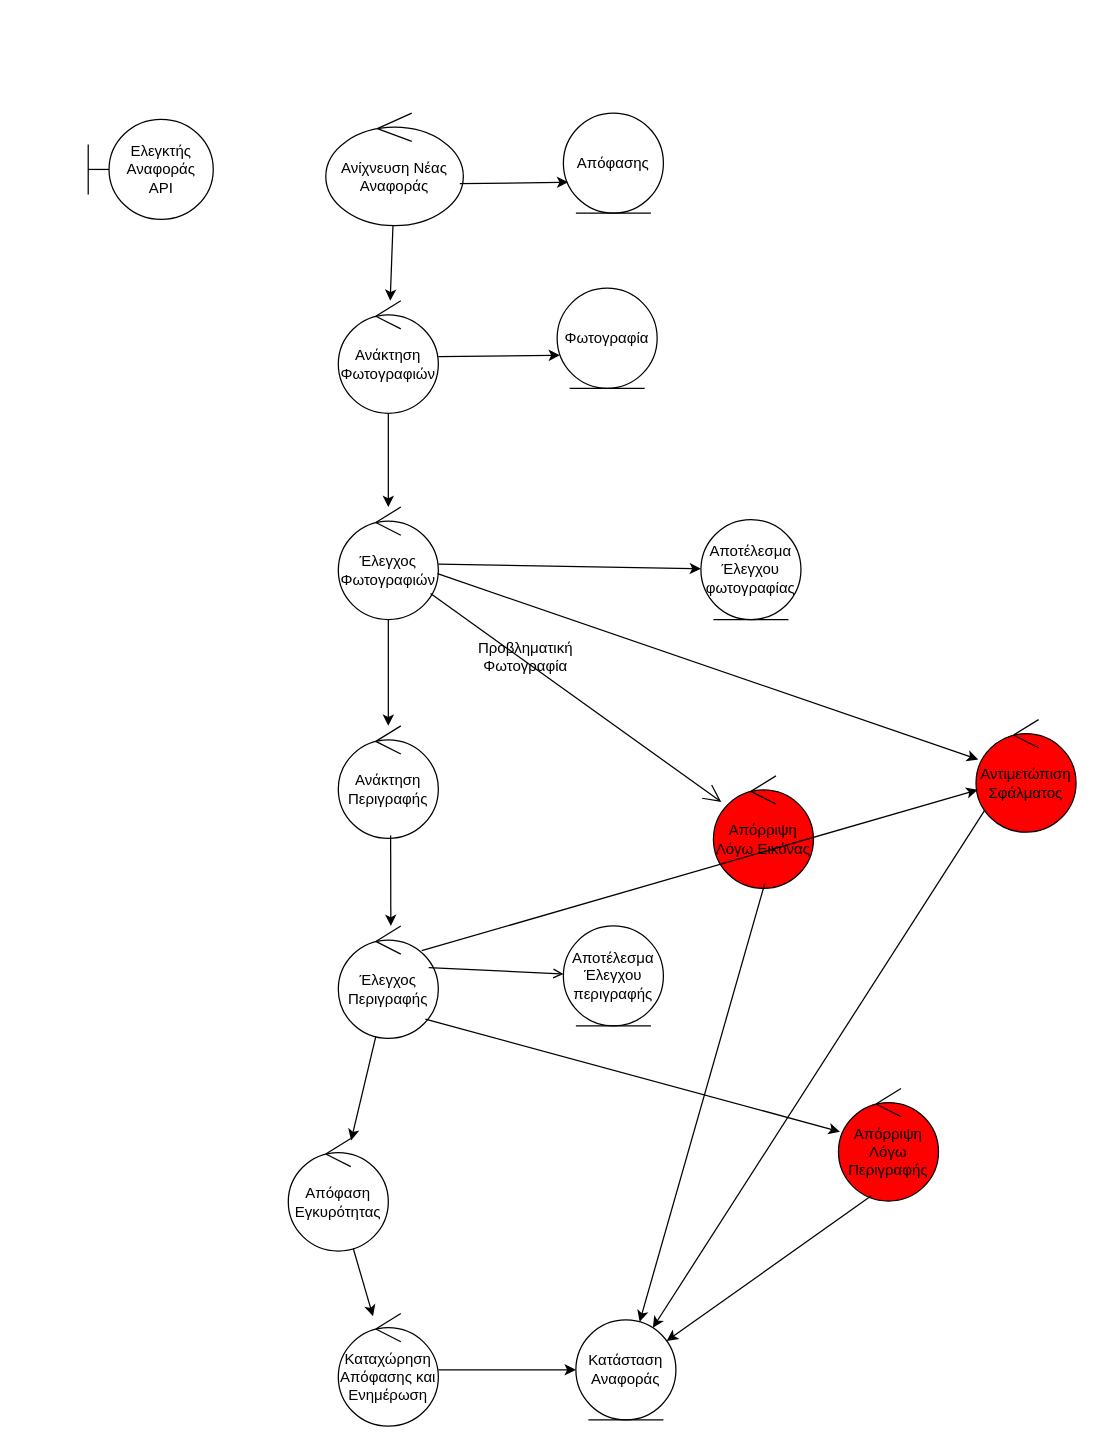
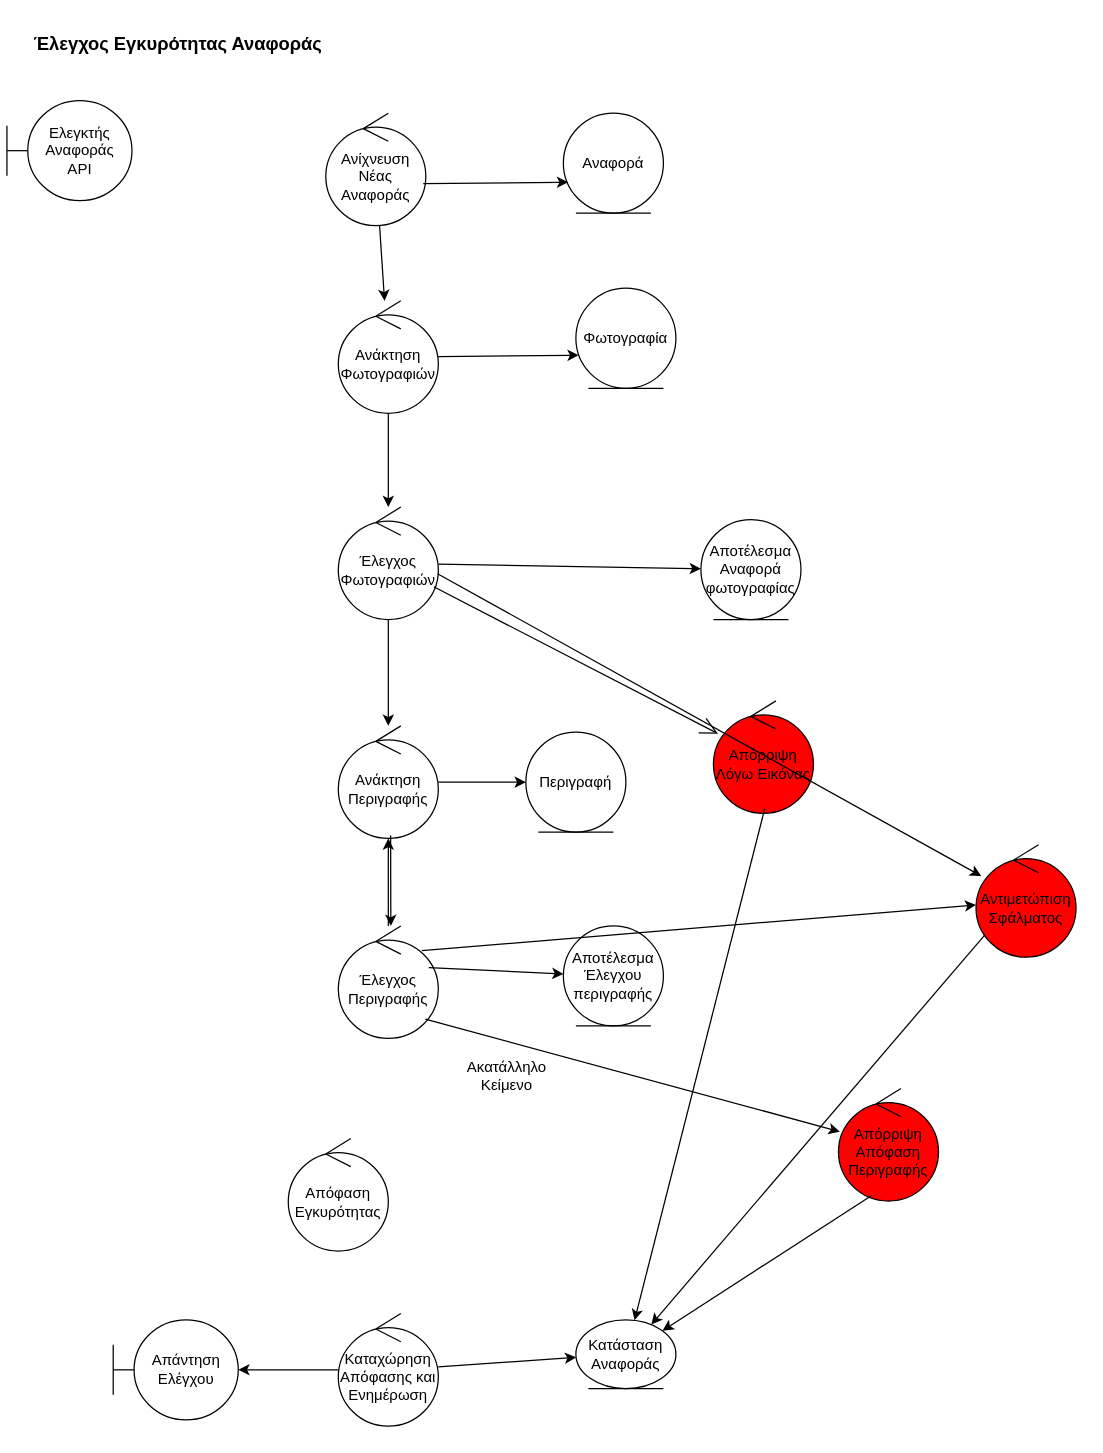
  <mxCell id="0" />
  <mxCell id="1" parent="0" />
- <mxCell id="2" value="Ελεγκτής Αναφοράς&lt;div&gt;API&lt;/div&gt;" style="shape=umlBoundary;whiteSpace=wrap;html=1;" vertex="1" parent="1"><mxGeometry x="70" y="95" width="100" height="80" as="geometry" /></mxCell>
- <mxCell id="3" value="Ανίχνευση Νέας Αναφοράς" style="ellipse;shape=umlControl;whiteSpace=wrap;html=1;" vertex="1" parent="1"><mxGeometry x="260" y="90" width="110" height="90" as="geometry" /></mxCell>
- <mxCell id="4" value="Απόφασης" style="ellipse;shape=umlEntity;whiteSpace=wrap;html=1;" vertex="1" parent="1"><mxGeometry x="450" y="90" width="80" height="80" as="geometry" /></mxCell>
+ <mxCell id="2" value="Ελεγκτής Αναφοράς&lt;div&gt;API&lt;/div&gt;" style="shape=umlBoundary;whiteSpace=wrap;html=1;" vertex="1" parent="1"><mxGeometry x="5" y="80" width="100" height="80" as="geometry" /></mxCell>
+ <mxCell id="3" value="Ανίχνευση Νέας Αναφοράς" style="ellipse;shape=umlControl;whiteSpace=wrap;html=1;" vertex="1" parent="1"><mxGeometry x="260" y="90" width="80" height="90" as="geometry" /></mxCell>
+ <mxCell id="4" value="Αναφορά" style="ellipse;shape=umlEntity;whiteSpace=wrap;html=1;" vertex="1" parent="1"><mxGeometry x="450" y="90" width="80" height="80" as="geometry" /></mxCell>
  <mxCell id="5" value="Ανάκτηση Φωτογραφιών&lt;span style=&quot;color: rgba(0, 0, 0, 0); font-family: monospace; font-size: 0px; text-align: start; text-wrap-mode: nowrap;&quot;&gt;%3CmxGraphModel%3E%3Croot%3E%3CmxCell%20id%3D%220%22%2F%3E%3CmxCell%20id%3D%221%22%20parent%3D%220%22%2F%3E%3CmxCell%20id%3D%222%22%20value%3D%22%CE%91%CE%BD%CE%AF%CF%87%CE%BD%CE%B5%CF%85%CF%83%CE%B7%20%CE%9D%CE%AD%CE%B1%CF%82%20%CE%91%CE%BD%CE%B1%CF%86%CE%BF%CF%81%CE%AC%CF%82%22%20style%3D%22ellipse%3Bshape%3DumlControl%3BwhiteSpace%3Dwrap%3Bhtml%3D1%3B%22%20vertex%3D%221%22%20parent%3D%221%22%3E%3CmxGeometry%20x%3D%22440%22%20y%3D%22180%22%20width%3D%2280%22%20height%3D%2290%22%20as%3D%22geometry%22%2F%3E%3C%2FmxCell%3E%3C%2Froot%3E%3C%2FmxGraphModel%3E&lt;/span&gt;" style="ellipse;shape=umlControl;whiteSpace=wrap;html=1;" vertex="1" parent="1"><mxGeometry x="270" y="240" width="80" height="90" as="geometry" /></mxCell>
  <mxCell id="6" value="Έλεγχος Φωτογραφιών&lt;span style=&quot;color: rgba(0, 0, 0, 0); font-family: monospace; font-size: 0px; text-align: start; text-wrap-mode: nowrap;&quot;&gt;%3CmxGraphModel%3E%3Croot%3E%3CmxCell%20id%3D%220%22%2F%3E%3CmxCell%20id%3D%221%22%20parent%3D%220%22%2F%3E%3CmxCell%20id%3D%222%22%20value%3D%22%CE%91%CE%BD%CE%AF%CF%87%CE%BD%CE%B5%CF%85%CF%83%CE%B7%20%CE%9D%CE%AD%CE%B1%CF%82%20%CE%91%CE%BD%CE%B1%CF%86%CE%BF%CF%81%CE%AC%CF%82%22%20style%3D%22ellipse%3Bshape%3DumlControl%3BwhiteSpace%3Dwrap%3Bhtml%3D1%3B%22%20vertex%3D%221%22%20parent%3D%221%22%3E%3CmxGeometry%20x%3D%22440%22%20y%3D%22180%22%20width%3D%2280%22%20height%3D%2290%22%20as%3D%22geometry%22%2F%3E%3C%2FmxCell%3E%3C%2Froot%3E%3C%2FmxGraphModel%3E&lt;/span&gt;" style="ellipse;shape=umlControl;whiteSpace=wrap;html=1;" vertex="1" parent="1"><mxGeometry x="270" y="405" width="80" height="90" as="geometry" /></mxCell>
- <mxCell id="7" value="Φωτογραφία" style="ellipse;shape=umlEntity;whiteSpace=wrap;html=1;" vertex="1" parent="1"><mxGeometry x="445" y="230" width="80" height="80" as="geometry" /></mxCell>
- <mxCell id="8" value="Αποτέλεσμα Έλεγχου φωτογραφίας" style="ellipse;shape=umlEntity;whiteSpace=wrap;html=1;" vertex="1" parent="1"><mxGeometry x="560" y="415" width="80" height="80" as="geometry" /></mxCell>
+ <mxCell id="7" value="Φωτογραφία" style="ellipse;shape=umlEntity;whiteSpace=wrap;html=1;" vertex="1" parent="1"><mxGeometry x="460" y="230" width="80" height="80" as="geometry" /></mxCell>
+ <mxCell id="8" value="Αποτέλεσμα Αναφορά φωτογραφίας" style="ellipse;shape=umlEntity;whiteSpace=wrap;html=1;" vertex="1" parent="1"><mxGeometry x="560" y="415" width="80" height="80" as="geometry" /></mxCell>
  <mxCell id="9" value="Ανάκτηση Περιγραφής" style="ellipse;shape=umlControl;whiteSpace=wrap;html=1;" vertex="1" parent="1"><mxGeometry x="270" y="580" width="80" height="90" as="geometry" /></mxCell>
  <mxCell id="10" value="Έλεγχος Περιγραφής" style="ellipse;shape=umlControl;whiteSpace=wrap;html=1;" vertex="1" parent="1"><mxGeometry x="270" y="740" width="80" height="90" as="geometry" /></mxCell>
+ <mxCell id="11" value="Περιγραφή" style="ellipse;shape=umlEntity;whiteSpace=wrap;html=1;" vertex="1" parent="1"><mxGeometry x="420" y="585" width="80" height="80" as="geometry" /></mxCell>
  <mxCell id="12" value="Αποτέλεσμα Έλεγχου περιγραφής" style="ellipse;shape=umlEntity;whiteSpace=wrap;html=1;" vertex="1" parent="1"><mxGeometry x="450" y="740" width="80" height="80" as="geometry" /></mxCell>
  <mxCell id="13" value="Απόφαση Εγκυρότητας" style="ellipse;shape=umlControl;whiteSpace=wrap;html=1;" vertex="1" parent="1"><mxGeometry x="230" y="910" width="80" height="90" as="geometry" /></mxCell>
  <mxCell id="14" value="Καταχώρηση Απόφασης και Ενημέρωση" style="ellipse;shape=umlControl;whiteSpace=wrap;html=1;" vertex="1" parent="1"><mxGeometry x="270" y="1050" width="80" height="90" as="geometry" /></mxCell>
- <mxCell id="15" value="Κατάσταση Αναφοράς" style="ellipse;shape=umlEntity;whiteSpace=wrap;html=1;" vertex="1" parent="1"><mxGeometry x="460" y="1055" width="80" height="80" as="geometry" /></mxCell>
+ <mxCell id="15" value="Κατάσταση Αναφοράς" style="ellipse;shape=umlEntity;whiteSpace=wrap;html=1;" vertex="1" parent="1"><mxGeometry x="460" y="1055" width="80" height="55" as="geometry" /></mxCell>
+ <mxCell id="16" value="Απάντηση Ελέγχου" style="shape=umlBoundary;whiteSpace=wrap;html=1;" vertex="1" parent="1"><mxGeometry x="90" y="1055" width="100" height="80" as="geometry" /></mxCell>
  <mxCell id="17" value="" style="endArrow=classic;html=1;rounded=0;exitX=0.974;exitY=0.627;exitDx=0;exitDy=0;exitPerimeter=0;entryX=0.048;entryY=0.69;entryDx=0;entryDy=0;entryPerimeter=0;" edge="1" parent="1" source="3" target="4"><mxGeometry width="50" height="50" relative="1" as="geometry"><mxPoint x="250" y="280" as="sourcePoint" /><mxPoint x="300" y="230" as="targetPoint" /></mxGeometry></mxCell>
  <mxCell id="18" value="" style="endArrow=classic;html=1;rounded=0;" edge="1" parent="1" source="3" target="5"><mxGeometry width="50" height="50" relative="1" as="geometry"><mxPoint x="360" y="280" as="sourcePoint" /><mxPoint x="410" y="230" as="targetPoint" /></mxGeometry></mxCell>
  <mxCell id="19" value="" style="endArrow=classic;html=1;rounded=0;entryX=0.028;entryY=0.67;entryDx=0;entryDy=0;entryPerimeter=0;" edge="1" parent="1" source="5" target="7"><mxGeometry width="50" height="50" relative="1" as="geometry"><mxPoint x="360" y="300" as="sourcePoint" /><mxPoint x="410" y="250" as="targetPoint" /></mxGeometry></mxCell>
  <mxCell id="20" value="" style="endArrow=classic;html=1;rounded=0;" edge="1" parent="1" source="5" target="6"><mxGeometry width="50" height="50" relative="1" as="geometry"><mxPoint x="300" y="310" as="sourcePoint" /><mxPoint x="410" y="400" as="targetPoint" /></mxGeometry></mxCell>
  <mxCell id="21" value="" style="endArrow=classic;html=1;rounded=0;" edge="1" parent="1" source="6" target="8"><mxGeometry width="50" height="50" relative="1" as="geometry"><mxPoint x="300" y="310" as="sourcePoint" /><mxPoint x="350" y="260" as="targetPoint" /></mxGeometry></mxCell>
  <mxCell id="22" value="" style="endArrow=classic;html=1;rounded=0;" edge="1" parent="1" source="6" target="9"><mxGeometry width="50" height="50" relative="1" as="geometry"><mxPoint x="360" y="520" as="sourcePoint" /><mxPoint x="310" y="560" as="targetPoint" /></mxGeometry></mxCell>
+ <mxCell id="23" value="" style="endArrow=classic;html=1;rounded=0;" edge="1" parent="1" source="9" target="11"><mxGeometry width="50" height="50" relative="1" as="geometry"><mxPoint x="360" y="520" as="sourcePoint" /><mxPoint x="410" y="470" as="targetPoint" /></mxGeometry></mxCell>
  <mxCell id="24" value="" style="endArrow=classic;html=1;rounded=0;exitX=0.523;exitY=0.973;exitDx=0;exitDy=0;exitPerimeter=0;" edge="1" parent="1" source="9"><mxGeometry width="50" height="50" relative="1" as="geometry"><mxPoint x="309.5" y="660" as="sourcePoint" /><mxPoint x="312" y="740" as="targetPoint" /></mxGeometry></mxCell>
- <mxCell id="25" value="" style="endArrow=open;html=1;rounded=0;exitX=0.904;exitY=0.371;exitDx=0;exitDy=0;exitPerimeter=0;" edge="1" parent="1" source="10" target="12"><mxGeometry width="50" height="50" relative="1" as="geometry"><mxPoint x="350" y="750" as="sourcePoint" /><mxPoint x="470" y="750" as="targetPoint" /></mxGeometry></mxCell>
- <mxCell id="26" value="" style="endArrow=classic;html=1;rounded=0;" edge="1" parent="1" source="10" target="13"><mxGeometry width="50" height="50" relative="1" as="geometry"><mxPoint x="420" y="1020" as="sourcePoint" /><mxPoint x="470" y="970" as="targetPoint" /></mxGeometry></mxCell>
- <mxCell id="27" value="" style="endArrow=classic;html=1;rounded=0;" edge="1" parent="1" source="13" target="14"><mxGeometry width="50" height="50" relative="1" as="geometry"><mxPoint x="420" y="1020" as="sourcePoint" /><mxPoint x="470" y="970" as="targetPoint" /></mxGeometry></mxCell>
+ <mxCell id="25" value="" style="endArrow=classic;html=1;rounded=0;exitX=0.904;exitY=0.371;exitDx=0;exitDy=0;exitPerimeter=0;" edge="1" parent="1" source="10" target="12"><mxGeometry width="50" height="50" relative="1" as="geometry"><mxPoint x="350" y="750" as="sourcePoint" /><mxPoint x="470" y="750" as="targetPoint" /></mxGeometry></mxCell>
+ <mxCell id="26" value="" style="endArrow=classic;html=1;rounded=0;" edge="1" parent="1" source="10" target="9"><mxGeometry width="50" height="50" relative="1" as="geometry"><mxPoint x="420" y="1020" as="sourcePoint" /><mxPoint x="470" y="970" as="targetPoint" /></mxGeometry></mxCell>
  <mxCell id="28" value="" style="endArrow=classic;html=1;rounded=0;" edge="1" parent="1" source="14" target="15"><mxGeometry width="50" height="50" relative="1" as="geometry"><mxPoint x="420" y="1130" as="sourcePoint" /><mxPoint x="470" y="1080" as="targetPoint" /></mxGeometry></mxCell>
- <mxCell id="30" value="Απόρριψη Λόγω Εικόνας" style="ellipse;shape=umlControl;whiteSpace=wrap;html=1;fillColor=#FF0000;" vertex="1" parent="1"><mxGeometry x="570" y="620" width="80" height="90" as="geometry" /></mxCell>
+ <mxCell id="29" value="" style="endArrow=classic;html=1;rounded=0;" edge="1" parent="1" source="14" target="16"><mxGeometry width="50" height="50" relative="1" as="geometry"><mxPoint x="420" y="1130" as="sourcePoint" /><mxPoint x="470" y="1080" as="targetPoint" /></mxGeometry></mxCell>
+ <mxCell id="30" value="Απόρριψη Λόγω Εικόνας" style="ellipse;shape=umlControl;whiteSpace=wrap;html=1;fillColor=#FF0000;" vertex="1" parent="1"><mxGeometry x="570" y="560" width="80" height="90" as="geometry" /></mxCell>
  <mxCell id="31" value="" style="endArrow=open;endFill=1;endSize=12;html=1;rounded=0;" edge="1" parent="1" source="6" target="30"><mxGeometry width="160" relative="1" as="geometry"><mxPoint x="390" y="750" as="sourcePoint" /><mxPoint x="550" y="750" as="targetPoint" /></mxGeometry></mxCell>
- <mxCell id="32" value="Προβληματική Φωτογραφία" style="text;html=1;align=center;verticalAlign=middle;whiteSpace=wrap;rounded=0;" vertex="1" parent="1"><mxGeometry x="370" y="500" width="100" height="50" as="geometry" /></mxCell>
  <mxCell id="33" value="" style="endArrow=classic;html=1;rounded=0;exitX=0.513;exitY=0.958;exitDx=0;exitDy=0;exitPerimeter=0;" edge="1" parent="1" source="30" target="15"><mxGeometry width="50" height="50" relative="1" as="geometry"><mxPoint x="440" y="770" as="sourcePoint" /><mxPoint x="490" y="720" as="targetPoint" /></mxGeometry></mxCell>
- <mxCell id="34" value="Απόρριψη Λόγω Περιγραφής" style="ellipse;shape=umlControl;whiteSpace=wrap;html=1;fillColor=#FF0000;" vertex="1" parent="1"><mxGeometry x="670" y="870" width="80" height="90" as="geometry" /></mxCell>
+ <mxCell id="34" value="Απόρριψη Απόφαση Περιγραφής" style="ellipse;shape=umlControl;whiteSpace=wrap;html=1;fillColor=#FF0000;" vertex="1" parent="1"><mxGeometry x="670" y="870" width="80" height="90" as="geometry" /></mxCell>
  <mxCell id="35" value="" style="endArrow=classic;html=1;rounded=0;exitX=0.87;exitY=0.828;exitDx=0;exitDy=0;exitPerimeter=0;" edge="1" parent="1" source="10" target="34"><mxGeometry width="50" height="50" relative="1" as="geometry"><mxPoint x="470" y="820" as="sourcePoint" /><mxPoint x="520" y="770" as="targetPoint" /></mxGeometry></mxCell>
+ <mxCell id="36" value="Ακατάλληλο Κείμενο" style="text;html=1;align=center;verticalAlign=middle;whiteSpace=wrap;rounded=0;" vertex="1" parent="1"><mxGeometry x="370" y="840" width="70" height="40" as="geometry" /></mxCell>
  <mxCell id="37" value="" style="endArrow=classic;html=1;rounded=0;exitX=0.332;exitY=0.951;exitDx=0;exitDy=0;exitPerimeter=0;" edge="1" parent="1" source="34" target="15"><mxGeometry width="50" height="50" relative="1" as="geometry"><mxPoint x="540" y="890" as="sourcePoint" /><mxPoint x="590" y="840" as="targetPoint" /></mxGeometry></mxCell>
- <mxCell id="39" value="Αντιμετώπιση Σφάλματος" style="ellipse;shape=umlControl;whiteSpace=wrap;html=1;fillColor=#FF0000;" vertex="1" parent="1"><mxGeometry x="780" y="575" width="80" height="90" as="geometry" /></mxCell>
+ <mxCell id="38" value="&lt;span id=&quot;docs-internal-guid-3542dd54-7fff-eae4-3d0b-b163b9fc196f&quot;&gt;&lt;span style=&quot;font-size: 11pt; font-family: Arial, sans-serif; background-color: transparent; font-weight: 700; font-variant-numeric: normal; font-variant-east-asian: normal; font-variant-alternates: normal; font-variant-position: normal; font-variant-emoji: normal; vertical-align: baseline; white-space-collapse: preserve;&quot;&gt;&amp;nbsp;Έλεγχος Εγκυρότητας Αναφοράς&lt;/span&gt;&lt;/span&gt;" style="text;html=1;align=center;verticalAlign=middle;whiteSpace=wrap;rounded=0;" vertex="1" parent="1"><mxGeometry x="20" y="20" width="240" height="30" as="geometry" /></mxCell>
+ <mxCell id="39" value="Αντιμετώπιση Σφάλματος" style="ellipse;shape=umlControl;whiteSpace=wrap;html=1;fillColor=#FF0000;" vertex="1" parent="1"><mxGeometry x="780" y="675" width="80" height="90" as="geometry" /></mxCell>
  <mxCell id="40" value="" style="endArrow=classic;html=1;rounded=0;exitX=0.992;exitY=0.592;exitDx=0;exitDy=0;exitPerimeter=0;" edge="1" parent="1" source="6" target="39"><mxGeometry width="50" height="50" relative="1" as="geometry"><mxPoint x="340" y="630" as="sourcePoint" /><mxPoint x="390" y="580" as="targetPoint" /></mxGeometry></mxCell>
  <mxCell id="41" value="" style="endArrow=classic;html=1;rounded=0;exitX=0.834;exitY=0.22;exitDx=0;exitDy=0;exitPerimeter=0;" edge="1" parent="1" source="10" target="39"><mxGeometry width="50" height="50" relative="1" as="geometry"><mxPoint x="340" y="630" as="sourcePoint" /><mxPoint x="390" y="580" as="targetPoint" /></mxGeometry></mxCell>
  <mxCell id="42" value="" style="endArrow=classic;html=1;rounded=0;exitX=0.091;exitY=0.799;exitDx=0;exitDy=0;exitPerimeter=0;" edge="1" parent="1" source="39" target="15"><mxGeometry width="50" height="50" relative="1" as="geometry"><mxPoint x="340" y="850" as="sourcePoint" /><mxPoint x="390" y="800" as="targetPoint" /></mxGeometry></mxCell>
